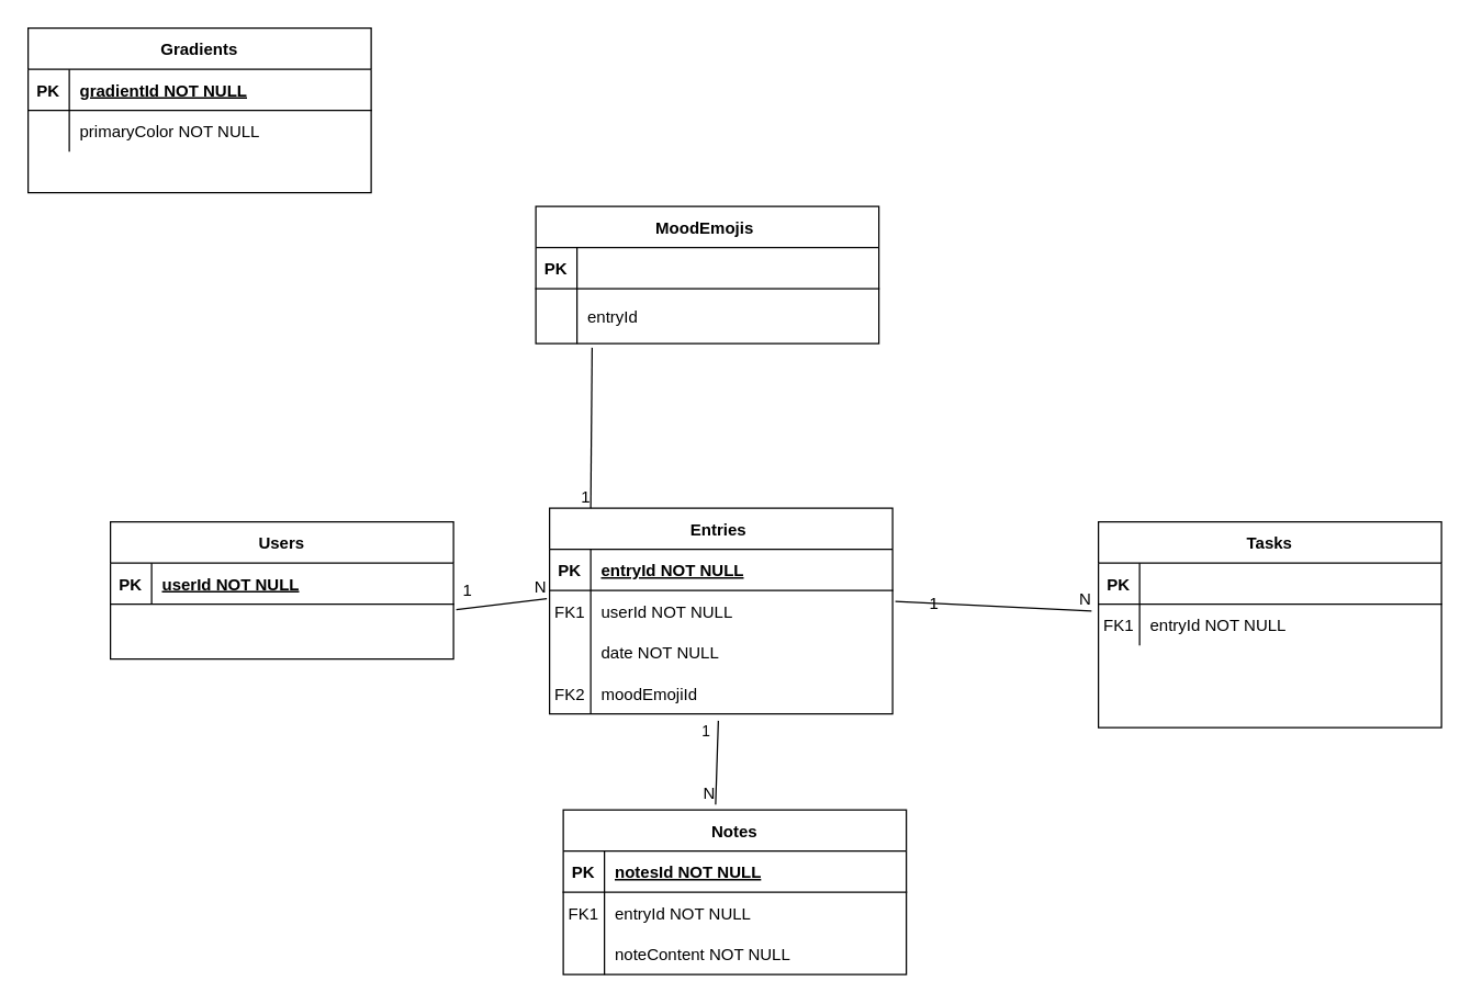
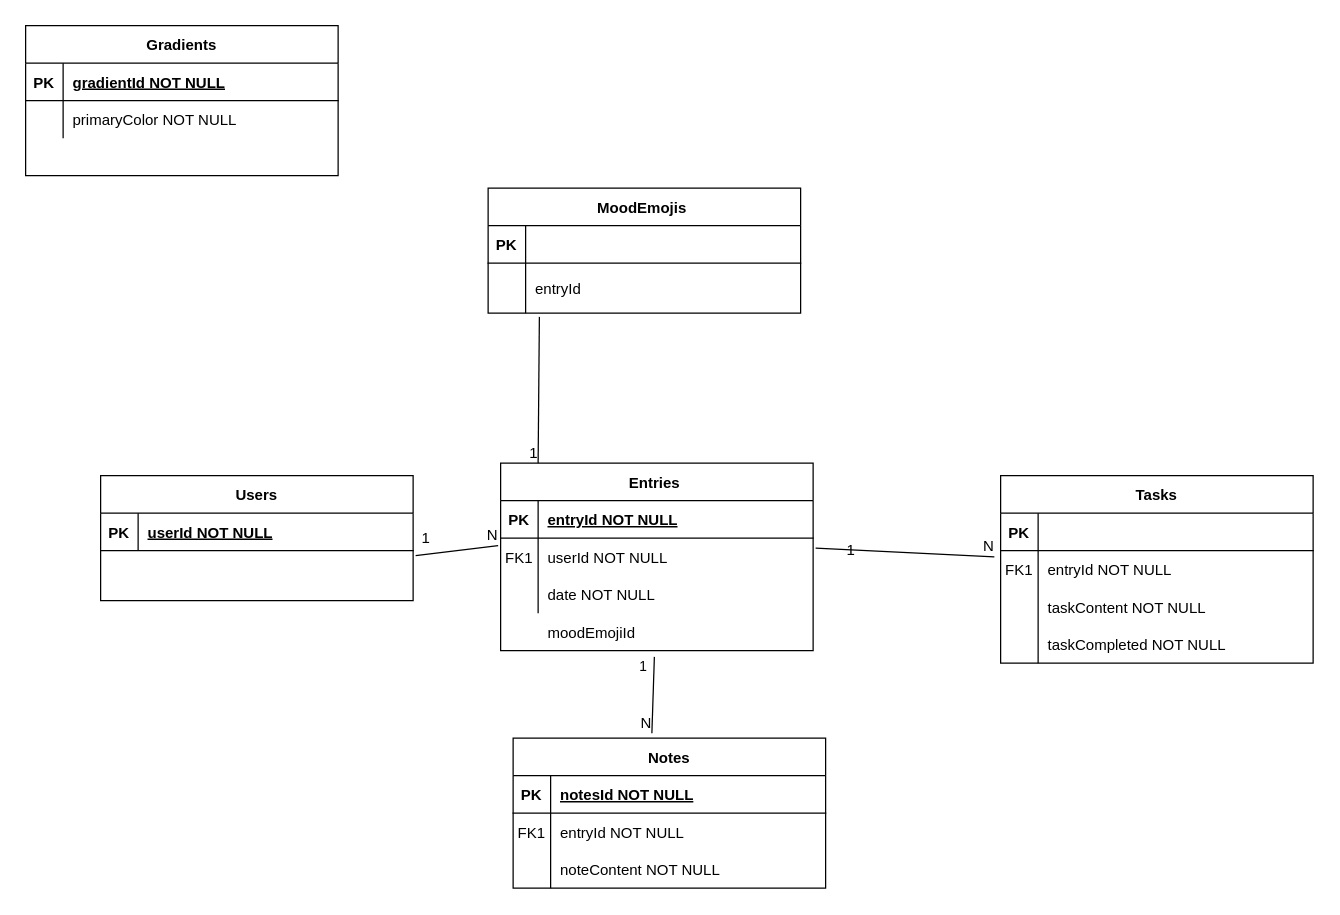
  <mxCell id="0" />
  <mxCell id="1" parent="0" />
  <mxCell id="2" value="Entries " style="shape=table;startSize=30;container=1;collapsible=1;childLayout=tableLayout;fixedRows=1;rowLines=0;fontStyle=1;align=center;resizeLast=1;" parent="1" vertex="1"><mxGeometry x="400" y="370" width="250" height="150" as="geometry"><mxRectangle x="450" y="110" width="60" height="30" as="alternateBounds" /></mxGeometry></mxCell>
  <mxCell id="3" value="" style="shape=partialRectangle;collapsible=0;dropTarget=0;pointerEvents=0;fillColor=none;points=[[0,0.5],[1,0.5]];portConstraint=eastwest;top=0;left=0;right=0;bottom=1;" parent="2" vertex="1"><mxGeometry y="30" width="250" height="30" as="geometry" /></mxCell>
  <mxCell id="4" value="PK" style="shape=partialRectangle;overflow=hidden;connectable=0;fillColor=none;top=0;left=0;bottom=0;right=0;fontStyle=1;" parent="3" vertex="1"><mxGeometry width="30" height="30" as="geometry" /></mxCell>
  <mxCell id="5" value="entryId NOT NULL" style="shape=partialRectangle;overflow=hidden;connectable=0;fillColor=none;top=0;left=0;bottom=0;right=0;align=left;spacingLeft=6;fontStyle=5;" parent="3" vertex="1"><mxGeometry x="30" width="220" height="30" as="geometry" /></mxCell>
  <mxCell id="6" value="" style="shape=partialRectangle;collapsible=0;dropTarget=0;pointerEvents=0;fillColor=none;points=[[0,0.5],[1,0.5]];portConstraint=eastwest;top=0;left=0;right=0;bottom=0;" parent="2" vertex="1"><mxGeometry y="60" width="250" height="30" as="geometry" /></mxCell>
  <mxCell id="7" value="FK1" style="shape=partialRectangle;overflow=hidden;connectable=0;fillColor=none;top=0;left=0;bottom=0;right=0;" parent="6" vertex="1"><mxGeometry width="30" height="30" as="geometry" /></mxCell>
  <mxCell id="8" value="userId NOT NULL" style="shape=partialRectangle;overflow=hidden;connectable=0;fillColor=none;top=0;left=0;bottom=0;right=0;align=left;spacingLeft=6;" parent="6" vertex="1"><mxGeometry x="30" width="220" height="30" as="geometry" /></mxCell>
  <mxCell id="9" value="" style="shape=partialRectangle;collapsible=0;dropTarget=0;pointerEvents=0;fillColor=none;points=[[0,0.5],[1,0.5]];portConstraint=eastwest;top=0;left=0;right=0;bottom=0;" parent="2" vertex="1"><mxGeometry y="90" width="250" height="30" as="geometry" /></mxCell>
  <mxCell id="10" value="" style="shape=partialRectangle;overflow=hidden;connectable=0;fillColor=none;top=0;left=0;bottom=0;right=0;" parent="9" vertex="1"><mxGeometry width="30" height="30" as="geometry" /></mxCell>
  <mxCell id="11" value="date NOT NULL" style="shape=partialRectangle;overflow=hidden;connectable=0;fillColor=none;top=0;left=0;bottom=0;right=0;align=left;spacingLeft=6;" parent="9" vertex="1"><mxGeometry x="30" width="220" height="30" as="geometry" /></mxCell>
  <mxCell id="12" value="" style="shape=partialRectangle;collapsible=0;dropTarget=0;pointerEvents=0;fillColor=none;points=[[0,0.5],[1,0.5]];portConstraint=eastwest;top=0;left=0;right=0;bottom=0;" vertex="1" parent="2"><mxGeometry y="120" width="250" height="30" as="geometry" /></mxCell>
- <mxCell id="13" value="FK2" style="shape=partialRectangle;overflow=hidden;connectable=0;fillColor=none;top=0;left=0;bottom=0;right=0;" vertex="1" parent="12"><mxGeometry width="30" height="30" as="geometry" /></mxCell>
  <mxCell id="14" value="moodEmojiId" style="shape=partialRectangle;overflow=hidden;connectable=0;fillColor=none;top=0;left=0;bottom=0;right=0;align=left;spacingLeft=6;" vertex="1" parent="12"><mxGeometry x="30" width="220" height="30" as="geometry" /></mxCell>
  <mxCell id="15" value="Users" style="shape=table;startSize=30;container=1;collapsible=1;childLayout=tableLayout;fixedRows=1;rowLines=0;fontStyle=1;align=center;resizeLast=1;" parent="1" vertex="1"><mxGeometry x="80" y="380" width="250" height="100" as="geometry" /></mxCell>
  <mxCell id="16" value="" style="shape=partialRectangle;collapsible=0;dropTarget=0;pointerEvents=0;fillColor=none;points=[[0,0.5],[1,0.5]];portConstraint=eastwest;top=0;left=0;right=0;bottom=1;" parent="15" vertex="1"><mxGeometry y="30" width="250" height="30" as="geometry" /></mxCell>
  <mxCell id="17" value="PK" style="shape=partialRectangle;overflow=hidden;connectable=0;fillColor=none;top=0;left=0;bottom=0;right=0;fontStyle=1;" parent="16" vertex="1"><mxGeometry width="30" height="30" as="geometry" /></mxCell>
  <mxCell id="18" value="userId NOT NULL" style="shape=partialRectangle;overflow=hidden;connectable=0;fillColor=none;top=0;left=0;bottom=0;right=0;align=left;spacingLeft=6;fontStyle=5;" parent="16" vertex="1"><mxGeometry x="30" width="220" height="30" as="geometry" /></mxCell>
  <mxCell id="19" value="" style="shape=partialRectangle;collapsible=0;dropTarget=0;pointerEvents=0;fillColor=none;points=[[0,0.5],[1,0.5]];portConstraint=eastwest;top=0;left=0;right=0;bottom=0;" parent="15" vertex="1"><mxGeometry y="60" width="250" height="40" as="geometry" /></mxCell>
  <mxCell id="20" value="" style="shape=partialRectangle;overflow=hidden;connectable=0;fillColor=none;top=0;left=0;bottom=0;right=0;" parent="19" vertex="1"><mxGeometry width="30" height="40" as="geometry" /></mxCell>
  <mxCell id="21" value="Tasks" style="shape=table;startSize=30;container=1;collapsible=1;childLayout=tableLayout;fixedRows=1;rowLines=0;fontStyle=1;align=center;resizeLast=1;" vertex="1" parent="1"><mxGeometry x="800" y="380" width="250" height="150" as="geometry" /></mxCell>
  <mxCell id="22" value="" style="shape=partialRectangle;collapsible=0;dropTarget=0;pointerEvents=0;fillColor=none;points=[[0,0.5],[1,0.5]];portConstraint=eastwest;top=0;left=0;right=0;bottom=1;" vertex="1" parent="21"><mxGeometry y="30" width="250" height="30" as="geometry" /></mxCell>
  <mxCell id="23" value="PK" style="shape=partialRectangle;overflow=hidden;connectable=0;fillColor=none;top=0;left=0;bottom=0;right=0;fontStyle=1;" vertex="1" parent="22"><mxGeometry width="30" height="30" as="geometry" /></mxCell>
  <mxCell id="24" value="" style="shape=partialRectangle;collapsible=0;dropTarget=0;pointerEvents=0;fillColor=none;points=[[0,0.5],[1,0.5]];portConstraint=eastwest;top=0;left=0;right=0;bottom=0;" vertex="1" parent="21"><mxGeometry y="60" width="250" height="30" as="geometry" /></mxCell>
  <mxCell id="25" value="FK1" style="shape=partialRectangle;overflow=hidden;connectable=0;fillColor=none;top=0;left=0;bottom=0;right=0;" vertex="1" parent="24"><mxGeometry width="30" height="30" as="geometry" /></mxCell>
  <mxCell id="26" value="entryId NOT NULL" style="shape=partialRectangle;overflow=hidden;connectable=0;fillColor=none;top=0;left=0;bottom=0;right=0;align=left;spacingLeft=6;" vertex="1" parent="24"><mxGeometry x="30" width="220" height="30" as="geometry" /></mxCell>
  <mxCell id="27" value="" style="shape=partialRectangle;collapsible=0;dropTarget=0;pointerEvents=0;fillColor=none;points=[[0,0.5],[1,0.5]];portConstraint=eastwest;top=0;left=0;right=0;bottom=0;" vertex="1" parent="21"><mxGeometry y="90" width="250" height="30" as="geometry" /></mxCell>
  <mxCell id="28" value="" style="shape=partialRectangle;overflow=hidden;connectable=0;fillColor=none;top=0;left=0;bottom=0;right=0;" vertex="1" parent="27"><mxGeometry width="30" height="30" as="geometry" /></mxCell>
+ <mxCell id="29" value="taskContent NOT NULL" style="shape=partialRectangle;overflow=hidden;connectable=0;fillColor=none;top=0;left=0;bottom=0;right=0;align=left;spacingLeft=6;" vertex="1" parent="27"><mxGeometry x="30" width="220" height="30" as="geometry" /></mxCell>
  <mxCell id="30" value="" style="shape=partialRectangle;collapsible=0;dropTarget=0;pointerEvents=0;fillColor=none;points=[[0,0.5],[1,0.5]];portConstraint=eastwest;top=0;left=0;right=0;bottom=0;" vertex="1" parent="21"><mxGeometry y="120" width="250" height="30" as="geometry" /></mxCell>
  <mxCell id="31" value="" style="shape=partialRectangle;overflow=hidden;connectable=0;fillColor=none;top=0;left=0;bottom=0;right=0;" vertex="1" parent="30"><mxGeometry width="30" height="30" as="geometry" /></mxCell>
+ <mxCell id="32" value="taskCompleted NOT NULL" style="shape=partialRectangle;overflow=hidden;connectable=0;fillColor=none;top=0;left=0;bottom=0;right=0;align=left;spacingLeft=6;" vertex="1" parent="30"><mxGeometry x="30" width="220" height="30" as="geometry" /></mxCell>
  <mxCell id="33" value="" style="endArrow=none;html=1;rounded=0;entryX=-0.008;entryY=0.2;entryDx=0;entryDy=0;entryPerimeter=0;exitX=1.008;exitY=0.1;exitDx=0;exitDy=0;exitPerimeter=0;" edge="1" parent="1" source="19" target="6"><mxGeometry relative="1" as="geometry"><mxPoint x="330" y="450" as="sourcePoint" /><mxPoint x="410" y="450" as="targetPoint" /></mxGeometry></mxCell>
  <mxCell id="34" value="N" style="resizable=0;html=1;align=right;verticalAlign=bottom;" connectable="0" vertex="1" parent="33"><mxGeometry x="1" relative="1" as="geometry" /></mxCell>
  <mxCell id="35" value="1" style="text;html=1;align=center;verticalAlign=middle;resizable=0;points=[];autosize=1;" vertex="1" parent="1"><mxGeometry x="330" y="420" width="20" height="20" as="geometry" /></mxCell>
  <mxCell id="36" value="" style="endArrow=none;html=1;rounded=0;entryX=-0.02;entryY=0.167;entryDx=0;entryDy=0;entryPerimeter=0;exitX=1.008;exitY=0.267;exitDx=0;exitDy=0;exitPerimeter=0;" edge="1" parent="1" source="6" target="24"><mxGeometry relative="1" as="geometry"><mxPoint x="670" y="450" as="sourcePoint" /><mxPoint x="746" y="452" as="targetPoint" /></mxGeometry></mxCell>
  <mxCell id="37" value="N" style="resizable=0;html=1;align=right;verticalAlign=bottom;" connectable="0" vertex="1" parent="36"><mxGeometry x="1" relative="1" as="geometry" /></mxCell>
  <mxCell id="38" value="1" style="text;html=1;align=center;verticalAlign=middle;resizable=0;points=[];autosize=1;" vertex="1" parent="1"><mxGeometry x="670" y="430" width="20" height="20" as="geometry" /></mxCell>
  <mxCell id="39" value="Notes" style="shape=table;startSize=30;container=1;collapsible=1;childLayout=tableLayout;fixedRows=1;rowLines=0;fontStyle=1;align=center;resizeLast=1;" vertex="1" parent="1"><mxGeometry x="410" y="590" width="250" height="120" as="geometry" /></mxCell>
  <mxCell id="40" value="" style="shape=partialRectangle;collapsible=0;dropTarget=0;pointerEvents=0;fillColor=none;points=[[0,0.5],[1,0.5]];portConstraint=eastwest;top=0;left=0;right=0;bottom=1;" vertex="1" parent="39"><mxGeometry y="30" width="250" height="30" as="geometry" /></mxCell>
  <mxCell id="41" value="PK" style="shape=partialRectangle;overflow=hidden;connectable=0;fillColor=none;top=0;left=0;bottom=0;right=0;fontStyle=1;" vertex="1" parent="40"><mxGeometry width="30" height="30" as="geometry" /></mxCell>
  <mxCell id="42" value="notesId NOT NULL" style="shape=partialRectangle;overflow=hidden;connectable=0;fillColor=none;top=0;left=0;bottom=0;right=0;align=left;spacingLeft=6;fontStyle=5;" vertex="1" parent="40"><mxGeometry x="30" width="220" height="30" as="geometry" /></mxCell>
  <mxCell id="43" value="" style="shape=partialRectangle;collapsible=0;dropTarget=0;pointerEvents=0;fillColor=none;points=[[0,0.5],[1,0.5]];portConstraint=eastwest;top=0;left=0;right=0;bottom=0;" vertex="1" parent="39"><mxGeometry y="60" width="250" height="30" as="geometry" /></mxCell>
  <mxCell id="44" value="FK1" style="shape=partialRectangle;overflow=hidden;connectable=0;fillColor=none;top=0;left=0;bottom=0;right=0;" vertex="1" parent="43"><mxGeometry width="30" height="30" as="geometry" /></mxCell>
  <mxCell id="45" value="entryId NOT NULL" style="shape=partialRectangle;overflow=hidden;connectable=0;fillColor=none;top=0;left=0;bottom=0;right=0;align=left;spacingLeft=6;" vertex="1" parent="43"><mxGeometry x="30" width="220" height="30" as="geometry" /></mxCell>
  <mxCell id="46" value="" style="shape=partialRectangle;collapsible=0;dropTarget=0;pointerEvents=0;fillColor=none;points=[[0,0.5],[1,0.5]];portConstraint=eastwest;top=0;left=0;right=0;bottom=0;" vertex="1" parent="39"><mxGeometry y="90" width="250" height="30" as="geometry" /></mxCell>
  <mxCell id="47" value="" style="shape=partialRectangle;overflow=hidden;connectable=0;fillColor=none;top=0;left=0;bottom=0;right=0;" vertex="1" parent="46"><mxGeometry width="30" height="30" as="geometry" /></mxCell>
  <mxCell id="48" value="noteContent NOT NULL" style="shape=partialRectangle;overflow=hidden;connectable=0;fillColor=none;top=0;left=0;bottom=0;right=0;align=left;spacingLeft=6;" vertex="1" parent="46"><mxGeometry x="30" width="220" height="30" as="geometry" /></mxCell>
  <mxCell id="49" value="" style="endArrow=none;html=1;rounded=0;entryX=0.444;entryY=-0.033;entryDx=0;entryDy=0;entryPerimeter=0;exitX=0.492;exitY=1.167;exitDx=0;exitDy=0;exitPerimeter=0;" edge="1" parent="1" source="12" target="39"><mxGeometry relative="1" as="geometry"><mxPoint x="521" y="530" as="sourcePoint" /><mxPoint x="623" y="550" as="targetPoint" /></mxGeometry></mxCell>
  <mxCell id="50" value="N" style="resizable=0;html=1;align=right;verticalAlign=bottom;" connectable="0" vertex="1" parent="49"><mxGeometry x="1" relative="1" as="geometry" /></mxCell>
  <mxCell id="51" value="1" style="edgeLabel;html=1;align=center;verticalAlign=middle;resizable=0;points=[];" vertex="1" connectable="0" parent="49"><mxGeometry x="-0.759" y="1" relative="1" as="geometry"><mxPoint x="-10.24" as="offset" /></mxGeometry></mxCell>
  <mxCell id="52" value="MoodEmojis " style="shape=table;startSize=30;container=1;collapsible=1;childLayout=tableLayout;fixedRows=1;rowLines=0;fontStyle=1;align=center;resizeLast=1;" vertex="1" parent="1"><mxGeometry x="390" y="150" width="250" height="100" as="geometry"><mxRectangle x="450" y="110" width="60" height="30" as="alternateBounds" /></mxGeometry></mxCell>
  <mxCell id="53" value="" style="shape=partialRectangle;collapsible=0;dropTarget=0;pointerEvents=0;fillColor=none;points=[[0,0.5],[1,0.5]];portConstraint=eastwest;top=0;left=0;right=0;bottom=1;" vertex="1" parent="52"><mxGeometry y="30" width="250" height="30" as="geometry" /></mxCell>
  <mxCell id="54" value="PK" style="shape=partialRectangle;overflow=hidden;connectable=0;fillColor=none;top=0;left=0;bottom=0;right=0;fontStyle=1;" vertex="1" parent="53"><mxGeometry width="30" height="30" as="geometry" /></mxCell>
  <mxCell id="55" value="" style="shape=partialRectangle;collapsible=0;dropTarget=0;pointerEvents=0;fillColor=none;points=[[0,0.5],[1,0.5]];portConstraint=eastwest;top=0;left=0;right=0;bottom=0;" vertex="1" parent="52"><mxGeometry y="60" width="250" height="40" as="geometry" /></mxCell>
  <mxCell id="56" value="" style="shape=partialRectangle;overflow=hidden;connectable=0;fillColor=none;top=0;left=0;bottom=0;right=0;" vertex="1" parent="55"><mxGeometry width="30" height="40" as="geometry" /></mxCell>
  <mxCell id="57" value="entryId" style="shape=partialRectangle;overflow=hidden;connectable=0;fillColor=none;top=0;left=0;bottom=0;right=0;align=left;spacingLeft=6;" vertex="1" parent="55"><mxGeometry x="30" width="220" height="40" as="geometry" /></mxCell>
  <mxCell id="58" value="" style="endArrow=none;html=1;rounded=0;entryX=0.12;entryY=0;entryDx=0;entryDy=0;entryPerimeter=0;exitX=0.164;exitY=1.075;exitDx=0;exitDy=0;exitPerimeter=0;" edge="1" parent="1" source="55" target="2"><mxGeometry relative="1" as="geometry"><mxPoint x="430" y="200" as="sourcePoint" /><mxPoint x="456" as="targetPoint" y="260" /></mxGeometry></mxCell>
  <mxCell id="59" value="1" style="resizable=0;html=1;align=right;verticalAlign=bottom;" connectable="0" vertex="1" parent="58"><mxGeometry x="1" relative="1" as="geometry" /></mxCell>
  <mxCell id="60" value="Gradients" style="shape=table;startSize=30;container=1;collapsible=1;childLayout=tableLayout;fixedRows=1;rowLines=0;fontStyle=1;align=center;resizeLast=1;" vertex="1" parent="1"><mxGeometry x="20" y="20" width="250" height="120" as="geometry" /></mxCell>
  <mxCell id="61" value="" style="shape=partialRectangle;collapsible=0;dropTarget=0;pointerEvents=0;fillColor=none;points=[[0,0.5],[1,0.5]];portConstraint=eastwest;top=0;left=0;right=0;bottom=1;" vertex="1" parent="60"><mxGeometry y="30" width="250" height="30" as="geometry" /></mxCell>
  <mxCell id="62" value="PK" style="shape=partialRectangle;overflow=hidden;connectable=0;fillColor=none;top=0;left=0;bottom=0;right=0;fontStyle=1;" vertex="1" parent="61"><mxGeometry width="30" height="30" as="geometry" /></mxCell>
  <mxCell id="63" value="gradientId NOT NULL" style="shape=partialRectangle;overflow=hidden;connectable=0;fillColor=none;top=0;left=0;bottom=0;right=0;align=left;spacingLeft=6;fontStyle=5;" vertex="1" parent="61"><mxGeometry x="30" width="220" height="30" as="geometry" /></mxCell>
  <mxCell id="64" value="" style="shape=partialRectangle;collapsible=0;dropTarget=0;pointerEvents=0;fillColor=none;points=[[0,0.5],[1,0.5]];portConstraint=eastwest;top=0;left=0;right=0;bottom=0;" vertex="1" parent="60"><mxGeometry y="60" width="250" height="30" as="geometry" /></mxCell>
  <mxCell id="65" value="" style="shape=partialRectangle;overflow=hidden;connectable=0;fillColor=none;top=0;left=0;bottom=0;right=0;" vertex="1" parent="64"><mxGeometry width="30" height="30" as="geometry" /></mxCell>
  <mxCell id="66" value="primaryColor NOT NULL" style="shape=partialRectangle;overflow=hidden;connectable=0;fillColor=none;top=0;left=0;bottom=0;right=0;align=left;spacingLeft=6;" vertex="1" parent="64"><mxGeometry x="30" width="220" height="30" as="geometry" /></mxCell>
  <mxCell id="67" value="" style="shape=partialRectangle;collapsible=0;dropTarget=0;pointerEvents=0;fillColor=none;points=[[0,0.5],[1,0.5]];portConstraint=eastwest;top=0;left=0;right=0;bottom=0;" vertex="1" parent="60"><mxGeometry y="90" width="250" height="30" as="geometry" /></mxCell>
  <mxCell id="68" value="" style="shape=partialRectangle;overflow=hidden;connectable=0;fillColor=none;top=0;left=0;bottom=0;right=0;" vertex="1" parent="67"><mxGeometry width="30" height="30" as="geometry" /></mxCell>
